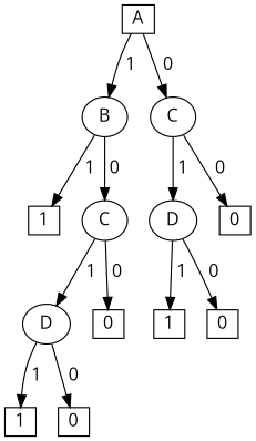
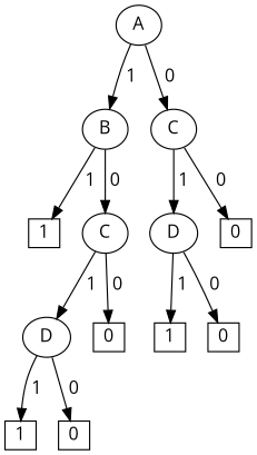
  digraph {
    fontname="Open Sans"
    node [fontname="Open Sans" shape=box]
    edge [fontname="Open Sans"]
-   A [height=0.2 width=0.2]
+   A [height=0.2 width=0.2 shape=""]
    B [height=0.2 width=0.2 shape=""]
    n3 [height=0.2 label=C width=0.2 shape=""]
    n4 [height=0.2 label=1 width=0.2]
    n5 [height=0.2 label=C width=0.2 shape=""]
    n6 [height=0.2 label=D width=0.2 shape=""]
    n7 [height=0.2 label=0 width=0.2]
    n8 [height=0.2 label=1 width=0.2]
    n9 [height=0.2 label=0 width=0.2]
    n10 [height=0.2 label=D width=0.2 shape=""]
    n11 [height=0.2 label=0 width=0.2]
    n12 [height=0.2 label=1 width=0.2]
    n13 [height=0.2 label=0 width=0.2]
    A -> B [label=" 1 "]
    A -> n3 [label=" 0 "]
    B -> n4 [label=" 1 "]
    B -> n5 [label=" 0 "]
    n3 -> n6 [label=" 1 "]
    n3 -> n7 [label=" 0 "]
    n5 -> n10 [label=" 1 "]
    n5 -> n11 [label=" 0 "]
    n6 -> n8 [label=" 1 "]
    n6 -> n9 [label=" 0 "]
    n10 -> n12 [label=" 1 "]
    n10 -> n13 [label=" 0 "]
  }
